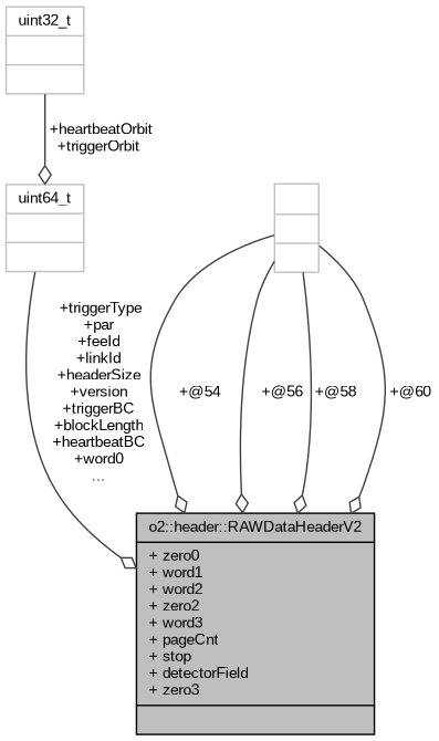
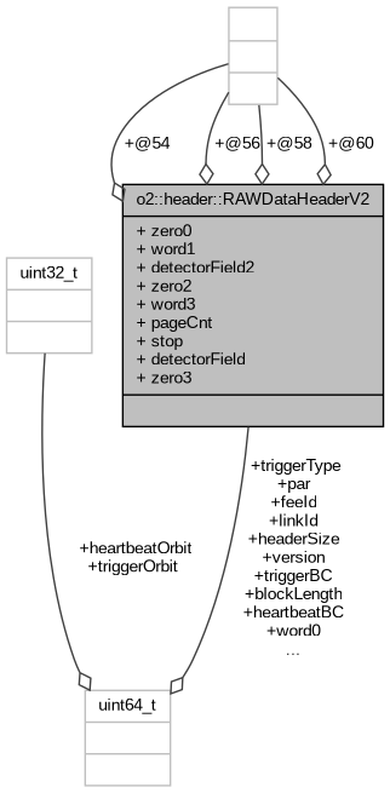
  digraph {
    fontname="Liberation Sans"
    node [color=grey75 fontname="Liberation Sans" fontsize=10 shape=record]
    edge [arrowhead=odiamond color=grey25 fontname="Liberation Sans" fontsize=10 labelfontname=Helvetica labelfontsize=10 style=solid]
-   n1 [color=black fillcolor=grey75 fontcolor=black height=0.2 label="{o2::header::RAWDataHeaderV2\n|+ zero0\l+ word1\l+ word2\l+ zero2\l+ word3\l+ pageCnt\l+ stop\l+ detectorField\l+ zero3\l|}" style=filled width=0.4]
+   n1 [color=black fillcolor=grey75 fontcolor=black height=0.2 label="{o2::header::RAWDataHeaderV2\n|+ zero0\l+ word1\l+ detectorField2\l+ zero2\l+ word3\l+ pageCnt\l+ stop\l+ detectorField\l+ zero3\l|}" style=filled width=0.4]
    n2 [height=0.2 label="{uint32_t\n||}" width=0.4]
    n3 [height=0.2 label="{uint64_t\n||}" width=0.4]
    n4 [height=0.2 label="{\n||}" width=0.4]
    n2 -> n3 [label=" +heartbeatOrbit\n+triggerOrbit"]
-   n3 -> n1 [label=" +triggerType\n+par\n+feeId\n+linkId\n+headerSize\n+version\n+triggerBC\n+blockLength\n+heartbeatBC\n+word0\n..."]
+   n1 -> n3 [label=" +triggerType\n+par\n+feeId\n+linkId\n+headerSize\n+version\n+triggerBC\n+blockLength\n+heartbeatBC\n+word0\n..."]
    n4 -> n1 [label=" +@54"]
    n4 -> n1 [label=" +@56"]
    n4 -> n1 [label=" +@58"]
    n4 -> n1 [label=" +@60"]
  }
